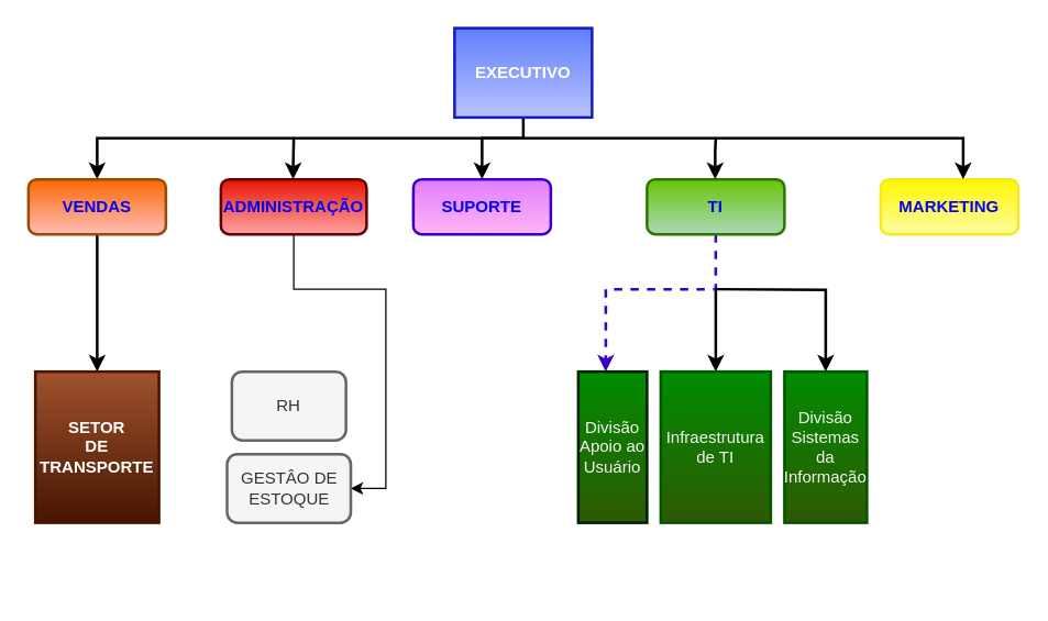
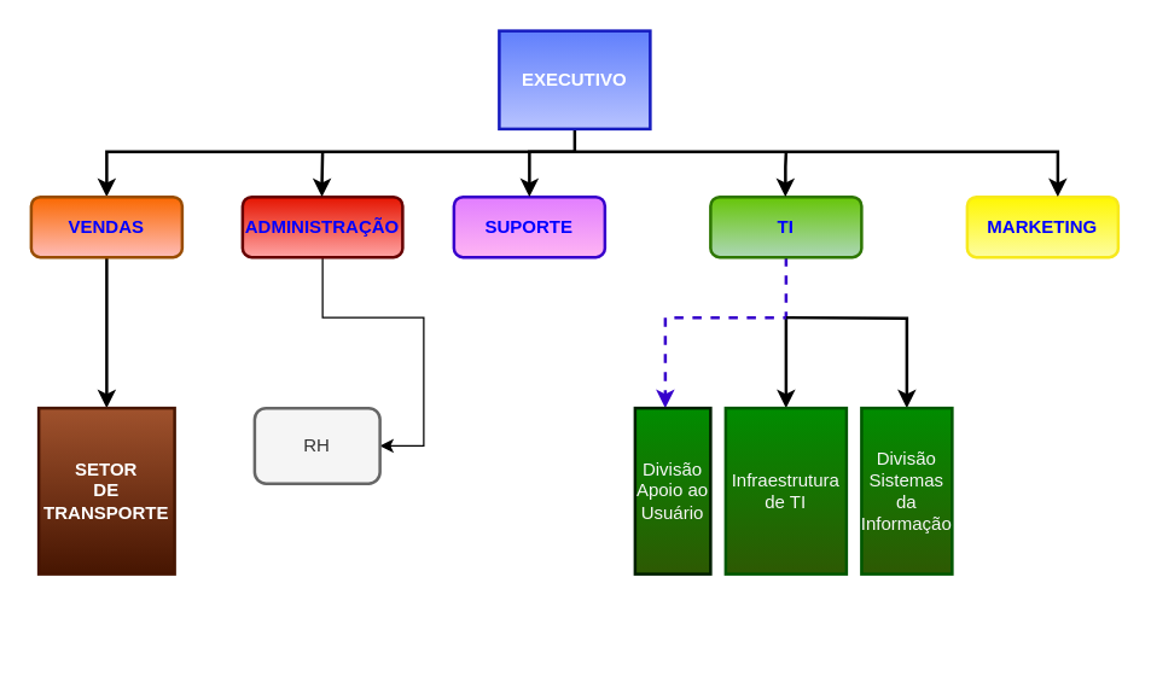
  <mxCell id="0" />
  <mxCell id="1" parent="0" />
- <mxCell id="3" style="edgeStyle=orthogonalEdgeStyle;rounded=0;orthogonalLoop=1;jettySize=auto;html=1;entryX=1;entryY=0.5;entryDx=0;entryDy=0;" edge="1" parent="1" source="4" target="26"><mxGeometry relative="1" as="geometry"><Array as="points"><mxPoint x="213" y="210" /><mxPoint x="280" y="210" /><mxPoint x="280" y="355" /></Array></mxGeometry></mxCell>
+ <mxCell id="2" value="" style="edgeStyle=orthogonalEdgeStyle;rounded=0;orthogonalLoop=1;jettySize=auto;html=1;" parent="1" source="4" target="25" edge="1"><mxGeometry relative="1" as="geometry"><mxPoint x="260" y="250" as="targetPoint" /><Array as="points"><mxPoint x="213" y="210" /><mxPoint x="280" y="210" /><mxPoint x="280" y="295" /></Array></mxGeometry></mxCell>
  <mxCell id="4" value="&lt;font color=&quot;#0000ff&quot;&gt;&lt;b&gt;ADMINISTRAÇÃO&lt;/b&gt;&lt;/font&gt;" style="whiteSpace=wrap;html=1;fillColor=#e51400;strokeColor=#660000;rounded=1;fontColor=#ffffff;strokeWidth=2;gradientColor=#FFA3A3;" parent="1" vertex="1"><mxGeometry x="160" y="130" width="106" height="40" as="geometry" /></mxCell>
  <mxCell id="5" value="&lt;font color=&quot;#0000ff&quot;&gt;&lt;b&gt;SUPORTE&lt;/b&gt;&lt;/font&gt;" style="whiteSpace=wrap;html=1;fillColor=#E17DFF;strokeColor=#3700CC;rounded=1;fontColor=#ffffff;strokeWidth=2;gradientColor=#FFB5F3;" parent="1" vertex="1"><mxGeometry x="300" y="130" width="100" height="40" as="geometry" /></mxCell>
  <mxCell id="6" style="edgeStyle=none;rounded=0;orthogonalLoop=1;jettySize=auto;html=1;fontColor=#000000;entryX=0.5;entryY=0;entryDx=0;entryDy=0;strokeWidth=2;" parent="1" source="8" target="5" edge="1"><mxGeometry relative="1" as="geometry"><mxPoint x="350" y="120" as="targetPoint" /><Array as="points"><mxPoint x="380" y="100" /><mxPoint x="350" y="100" /></Array></mxGeometry></mxCell>
  <mxCell id="7" style="edgeStyle=none;rounded=0;orthogonalLoop=1;jettySize=auto;html=1;fontColor=#000000;strokeWidth=2;" parent="1" edge="1"><mxGeometry relative="1" as="geometry"><mxPoint x="70" y="130" as="targetPoint" /><mxPoint x="350" y="100" as="sourcePoint" /><Array as="points"><mxPoint x="70" y="100" /></Array></mxGeometry></mxCell>
  <mxCell id="8" value="&lt;b&gt;&lt;font color=&quot;#ffffff&quot;&gt;EXECUTIVO&lt;/font&gt;&lt;/b&gt;" style="whiteSpace=wrap;html=1;fillColor=#607FFC;strokeColor=#151BBF;rounded=0;glass=0;sketch=0;shadow=0;strokeWidth=2;gradientColor=#B8C3FF;" parent="1" vertex="1"><mxGeometry x="330" y="20" width="100" height="65" as="geometry" /></mxCell>
  <mxCell id="9" value="&lt;font color=&quot;#0000ff&quot;&gt;&lt;b&gt;MARKETING&lt;/b&gt;&lt;/font&gt;" style="whiteSpace=wrap;html=1;fillColor=#FFF700;strokeColor=#F7E91B;rounded=1;fontColor=#000000;strokeWidth=2;gradientColor=#FDFDA0;" parent="1" vertex="1"><mxGeometry x="640" y="130" width="100" height="40" as="geometry" /></mxCell>
  <mxCell id="10" style="edgeStyle=orthogonalEdgeStyle;rounded=0;orthogonalLoop=1;jettySize=auto;html=1;exitX=0.5;exitY=1;exitDx=0;exitDy=0;" parent="1" source="9" target="9" edge="1"><mxGeometry relative="1" as="geometry" /></mxCell>
  <mxCell id="11" style="rounded=0;orthogonalLoop=1;jettySize=auto;html=1;fontColor=#000000;entryX=0.5;entryY=0;entryDx=0;entryDy=0;strokeWidth=2;" parent="1" target="15" edge="1"><mxGeometry relative="1" as="geometry"><mxPoint x="520" y="210" as="sourcePoint" /><mxPoint x="490" y="270" as="targetPoint" /><Array as="points"><mxPoint x="520" y="230" /></Array></mxGeometry></mxCell>
  <mxCell id="12" style="edgeStyle=orthogonalEdgeStyle;rounded=0;orthogonalLoop=1;jettySize=auto;html=1;fontColor=#000000;fillColor=#6a00ff;strokeColor=#3700CC;strokeWidth=2;dashed=1;" parent="1" source="14" target="21" edge="1"><mxGeometry relative="1" as="geometry"><mxPoint x="460" y="260" as="targetPoint" /><Array as="points"><mxPoint x="520" y="210" /><mxPoint x="440" y="210" /></Array></mxGeometry></mxCell>
  <mxCell id="13" style="edgeStyle=orthogonalEdgeStyle;rounded=0;orthogonalLoop=1;jettySize=auto;html=1;fontColor=#000000;strokeWidth=2;" parent="1" target="16" edge="1"><mxGeometry relative="1" as="geometry"><mxPoint x="520" y="210" as="sourcePoint" /></mxGeometry></mxCell>
  <mxCell id="14" value="&lt;font color=&quot;#0000ff&quot;&gt;&lt;b&gt;TI&lt;/b&gt;&lt;/font&gt;" style="whiteSpace=wrap;html=1;fillColor=#66C507;strokeColor=#2D7600;rounded=1;fontColor=#ffffff;strokeWidth=2;gradientColor=#ADD7B7;" parent="1" vertex="1"><mxGeometry x="470" y="130" width="100" height="40" as="geometry" /></mxCell>
  <mxCell id="15" value="&lt;font color=&quot;#f7f7f7&quot;&gt;Infraestrutura de TI&lt;/font&gt;" style="whiteSpace=wrap;html=1;fillColor=#008C00;fontColor=#ffffff;strokeColor=#005700;rounded=0;strokeWidth=2;gradientColor=#2E5903;" parent="1" vertex="1"><mxGeometry x="480" y="270" width="80" height="110" as="geometry" /></mxCell>
  <mxCell id="16" value="&lt;font color=&quot;#f7f7f7&quot;&gt;Divisão Sistemas da Informação&lt;/font&gt;" style="whiteSpace=wrap;html=1;fillColor=#008C00;fontColor=#ffffff;strokeColor=#005700;strokeWidth=2;gradientColor=#2E5903;" parent="1" vertex="1"><mxGeometry x="570" y="270" width="60" height="110" as="geometry" /></mxCell>
  <mxCell id="17" style="edgeStyle=none;rounded=0;orthogonalLoop=1;jettySize=auto;html=1;fontColor=#000000;exitX=0.5;exitY=1;exitDx=0;exitDy=0;strokeWidth=2;entryX=0.5;entryY=0;entryDx=0;entryDy=0;" parent="1" source="18" target="20" edge="1"><mxGeometry relative="1" as="geometry"><mxPoint x="70" y="250" as="targetPoint" /><Array as="points"><mxPoint x="70" y="240" /></Array></mxGeometry></mxCell>
  <mxCell id="18" value="&lt;font color=&quot;#0000ff&quot;&gt;&lt;b&gt;VENDAS&lt;/b&gt;&lt;/font&gt;" style="whiteSpace=wrap;html=1;rounded=1;fillColor=#fa6800;fontColor=#FFFFFF;strokeColor=#994C00;strokeWidth=2;gradientColor=#FFBCB8;" parent="1" vertex="1"><mxGeometry x="20" y="130" width="100" height="40" as="geometry" /></mxCell>
  <mxCell id="19" style="edgeStyle=orthogonalEdgeStyle;rounded=0;orthogonalLoop=1;jettySize=auto;html=1;exitX=0.5;exitY=1;exitDx=0;exitDy=0;" parent="1" edge="1"><mxGeometry relative="1" as="geometry"><mxPoint x="64" y="430" as="sourcePoint" /><mxPoint x="64" y="430" as="targetPoint" /></mxGeometry></mxCell>
  <mxCell id="20" value="&lt;b&gt;SETOR &lt;br&gt;DE TRANSPORTE&lt;/b&gt;" style="whiteSpace=wrap;html=1;rounded=0;strokeWidth=2;fillColor=#a0522d;fontColor=#ffffff;strokeColor=#461501;gradientColor=#461501;" parent="1" vertex="1"><mxGeometry x="25" y="270" width="90" height="110" as="geometry" /></mxCell>
  <mxCell id="21" value="&lt;font color=&quot;#f7f7f7&quot;&gt;Divisão Apoio ao Usuário&lt;/font&gt;" style="whiteSpace=wrap;html=1;fillColor=#008C00;fontColor=#ffffff;strokeColor=#001F00;strokeWidth=2;gradientColor=#2E5903;" parent="1" vertex="1"><mxGeometry x="420" y="270" width="50" height="110" as="geometry" /></mxCell>
  <mxCell id="22" style="edgeStyle=none;rounded=0;orthogonalLoop=1;jettySize=auto;html=1;fontColor=#000000;strokeWidth=2;" parent="1" edge="1"><mxGeometry relative="1" as="geometry"><mxPoint x="700" y="130" as="targetPoint" /><mxPoint x="350" y="100" as="sourcePoint" /><Array as="points"><mxPoint x="700" y="100" /></Array></mxGeometry></mxCell>
  <mxCell id="23" style="edgeStyle=none;rounded=0;orthogonalLoop=1;jettySize=auto;html=1;entryX=0.5;entryY=0;entryDx=0;entryDy=0;fontColor=#000000;strokeWidth=2;" parent="1" edge="1"><mxGeometry relative="1" as="geometry"><mxPoint x="520" y="100" as="sourcePoint" /><mxPoint x="519.58" y="130" as="targetPoint" /><Array as="points"><mxPoint x="519.58" y="100" /><mxPoint x="519.58" y="110" /></Array></mxGeometry></mxCell>
  <mxCell id="24" style="edgeStyle=none;rounded=0;orthogonalLoop=1;jettySize=auto;html=1;entryX=0.5;entryY=0;entryDx=0;entryDy=0;fontColor=#000000;strokeWidth=2;" parent="1" edge="1"><mxGeometry relative="1" as="geometry"><mxPoint x="213" y="100" as="sourcePoint" /><mxPoint x="212.58" y="130" as="targetPoint" /><Array as="points"><mxPoint x="212.58" y="100" /><mxPoint x="212.58" y="120" /></Array></mxGeometry></mxCell>
  <mxCell id="25" value="RH" style="whiteSpace=wrap;html=1;rounded=1;strokeWidth=2;fillColor=#f5f5f5;strokeColor=#666666;fontColor=#333333;" parent="1" vertex="1"><mxGeometry x="168" y="270" width="83" height="50" as="geometry" /></mxCell>
- <mxCell id="26" value="GESTÂO DE ESTOQUE" style="whiteSpace=wrap;html=1;rounded=1;strokeWidth=2;fillColor=#f5f5f5;fontColor=#333333;strokeColor=#666666;" parent="1" vertex="1"><mxGeometry x="164.5" y="330" width="90" height="50" as="geometry" /></mxCell>
